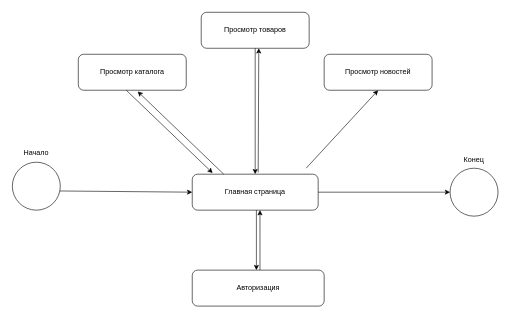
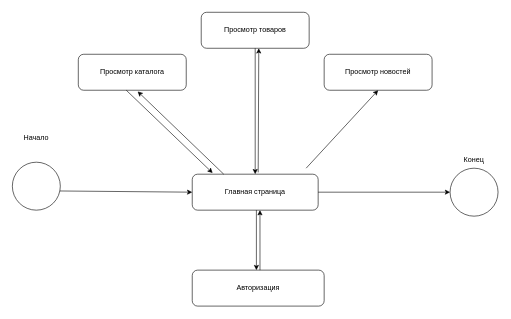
  <mxCell id="0" />
  <mxCell id="1" parent="0" />
  <mxCell id="2" value="" style="ellipse;whiteSpace=wrap;html=1;aspect=fixed;" vertex="1" parent="1"><mxGeometry x="20" y="270" width="80" height="80" as="geometry" /></mxCell>
  <mxCell id="3" value="" style="ellipse;whiteSpace=wrap;html=1;aspect=fixed;" vertex="1" parent="1"><mxGeometry x="750" y="280" width="80" height="80" as="geometry" /></mxCell>
- <mxCell id="4" value="Начало" style="text;html=1;align=center;verticalAlign=middle;whiteSpace=wrap;rounded=0;" vertex="1" parent="1"><mxGeometry x="30" y="240" width="60" height="30" as="geometry" /></mxCell>
+ <mxCell id="4" value="Начало" style="text;html=1;align=center;verticalAlign=middle;whiteSpace=wrap;rounded=0;" vertex="1" parent="1"><mxGeometry x="30" y="215" width="60" height="30" as="geometry" /></mxCell>
  <mxCell id="5" value="Конец" style="text;html=1;align=center;verticalAlign=middle;whiteSpace=wrap;rounded=0;" vertex="1" parent="1"><mxGeometry x="760" y="251" width="60" height="30" as="geometry" /></mxCell>
  <mxCell id="6" value="Главная страница" style="rounded=1;whiteSpace=wrap;html=1;" vertex="1" parent="1"><mxGeometry x="320" y="290" width="210" height="60" as="geometry" /></mxCell>
  <mxCell id="7" value="" style="endArrow=classic;html=1;rounded=0;exitX=0.988;exitY=0.6;exitDx=0;exitDy=0;exitPerimeter=0;entryX=0;entryY=0.5;entryDx=0;entryDy=0;endFill=1;" edge="1" parent="1" source="2" target="6"><mxGeometry width="50" height="50" relative="1" as="geometry"><mxPoint x="400" y="370" as="sourcePoint" /><mxPoint x="450" y="320" as="targetPoint" /></mxGeometry></mxCell>
  <mxCell id="8" value="" style="endArrow=classic;html=1;rounded=0;entryX=0;entryY=0.5;entryDx=0;entryDy=0;exitX=1;exitY=0.5;exitDx=0;exitDy=0;endFill=1;" edge="1" parent="1" source="6" target="3"><mxGeometry width="50" height="50" relative="1" as="geometry"><mxPoint x="400" y="370" as="sourcePoint" /><mxPoint x="450" y="320" as="targetPoint" /></mxGeometry></mxCell>
  <mxCell id="9" value="&lt;div&gt;Просмотр каталога&lt;/div&gt;" style="rounded=1;whiteSpace=wrap;html=1;" vertex="1" parent="1"><mxGeometry x="130" y="90" width="180" height="60" as="geometry" /></mxCell>
  <mxCell id="10" value="&lt;div&gt;Просмотр товаров&lt;/div&gt;" style="rounded=1;whiteSpace=wrap;html=1;" vertex="1" parent="1"><mxGeometry x="335" y="20" width="180" height="60" as="geometry" /></mxCell>
  <mxCell id="11" value="Просмотр новостей" style="rounded=1;whiteSpace=wrap;html=1;" vertex="1" parent="1"><mxGeometry x="540" y="90" width="180" height="60" as="geometry" /></mxCell>
  <mxCell id="12" value="Авторизация" style="rounded=1;whiteSpace=wrap;html=1;" vertex="1" parent="1"><mxGeometry x="320" y="450" width="220" height="60" as="geometry" /></mxCell>
  <mxCell id="13" value="" style="endArrow=classic;html=1;rounded=0;entryX=0.55;entryY=1.033;entryDx=0;entryDy=0;entryPerimeter=0;exitX=0.25;exitY=0;exitDx=0;exitDy=0;endFill=1;" edge="1" parent="1" source="6" target="9"><mxGeometry width="50" height="50" relative="1" as="geometry"><mxPoint x="400" y="340" as="sourcePoint" /><mxPoint x="450" y="290" as="targetPoint" /></mxGeometry></mxCell>
  <mxCell id="14" value="" style="endArrow=none;html=1;rounded=0;entryX=0.55;entryY=1.033;entryDx=0;entryDy=0;entryPerimeter=0;exitX=0.25;exitY=0;exitDx=0;exitDy=0;startArrow=classic;startFill=1;" edge="1" parent="1"><mxGeometry width="50" height="50" relative="1" as="geometry"><mxPoint x="354" y="288" as="sourcePoint" /><mxPoint x="210" y="150" as="targetPoint" /></mxGeometry></mxCell>
  <mxCell id="15" value="" style="endArrow=classic;html=1;rounded=0;entryX=0.594;entryY=1.017;entryDx=0;entryDy=0;entryPerimeter=0;exitX=0.576;exitY=-0.033;exitDx=0;exitDy=0;endFill=1;exitPerimeter=0;" edge="1" parent="1"><mxGeometry width="50" height="50" relative="1" as="geometry"><mxPoint x="430" y="287" as="sourcePoint" /><mxPoint x="430.96" y="80" as="targetPoint" /></mxGeometry></mxCell>
  <mxCell id="16" value="" style="endArrow=none;html=1;rounded=0;entryX=0.5;entryY=1;entryDx=0;entryDy=0;exitX=0.5;exitY=0;exitDx=0;exitDy=0;startArrow=classic;startFill=1;" edge="1" parent="1" source="6" target="10"><mxGeometry width="50" height="50" relative="1" as="geometry"><mxPoint x="474" y="278" as="sourcePoint" /><mxPoint x="330" y="140" as="targetPoint" /></mxGeometry></mxCell>
  <mxCell id="17" value="" style="endArrow=classic;html=1;rounded=0;entryX=0.5;entryY=1;entryDx=0;entryDy=0;endFill=1;" edge="1" parent="1" target="11"><mxGeometry width="50" height="50" relative="1" as="geometry"><mxPoint x="510" y="280" as="sourcePoint" /><mxPoint x="515.96" y="90" as="targetPoint" /></mxGeometry></mxCell>
  <mxCell id="18" value="" style="endArrow=classic;html=1;rounded=0;entryX=0.594;entryY=1.017;entryDx=0;entryDy=0;entryPerimeter=0;endFill=1;" edge="1" parent="1"><mxGeometry width="50" height="50" relative="1" as="geometry"><mxPoint x="433" y="450" as="sourcePoint" /><mxPoint x="432.96" y="350" as="targetPoint" /></mxGeometry></mxCell>
  <mxCell id="19" value="" style="endArrow=none;html=1;rounded=0;entryX=0.5;entryY=1;entryDx=0;entryDy=0;startArrow=classic;startFill=1;" edge="1" parent="1"><mxGeometry width="50" height="50" relative="1" as="geometry"><mxPoint x="427" y="450" as="sourcePoint" /><mxPoint x="427" y="350" as="targetPoint" /></mxGeometry></mxCell>
